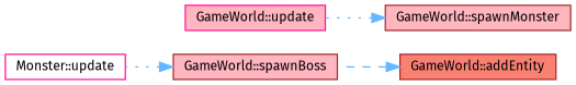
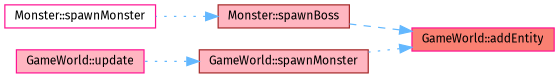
  digraph {
    fontname="Fira Sans"
    rankdir=RL
    node [color=brown fillcolor=lightpink fontname="Fira Sans" fontsize=10 shape=box style=filled]
    edge [color=steelblue1 dir=back fontname="Fira Sans" fontsize=10 labelfontname=Helvetica labelfontsize=10 style=dotted]
-   n1 [fillcolor=salmon fontcolor=black height=0.2 label="GameWorld::addEntity" width=0.4]
-   n2 [height=0.2 label="GameWorld::spawnBoss" width=0.4]
+   n1 [color=deeppink fillcolor=salmon fontcolor=black height=0.2 label="GameWorld::addEntity" width=0.4]
+   n2 [height=0.2 label="Monster::spawnBoss" width=0.4]
    n3 [height=0.2 label="GameWorld::spawnMonster" width=0.4]
-   n4 [color=deeppink fillcolor=white height=0.2 label="Monster::update" width=0.4]
+   n4 [color=deeppink fillcolor=white height=0.2 label="Monster::spawnMonster" width=0.4]
    n5 [color=deeppink height=0.2 label="GameWorld::update" width=0.4]
    n1 -> n2 [style=dashed]
+   n1 -> n3
    n2 -> n4
    n3 -> n5
  }
